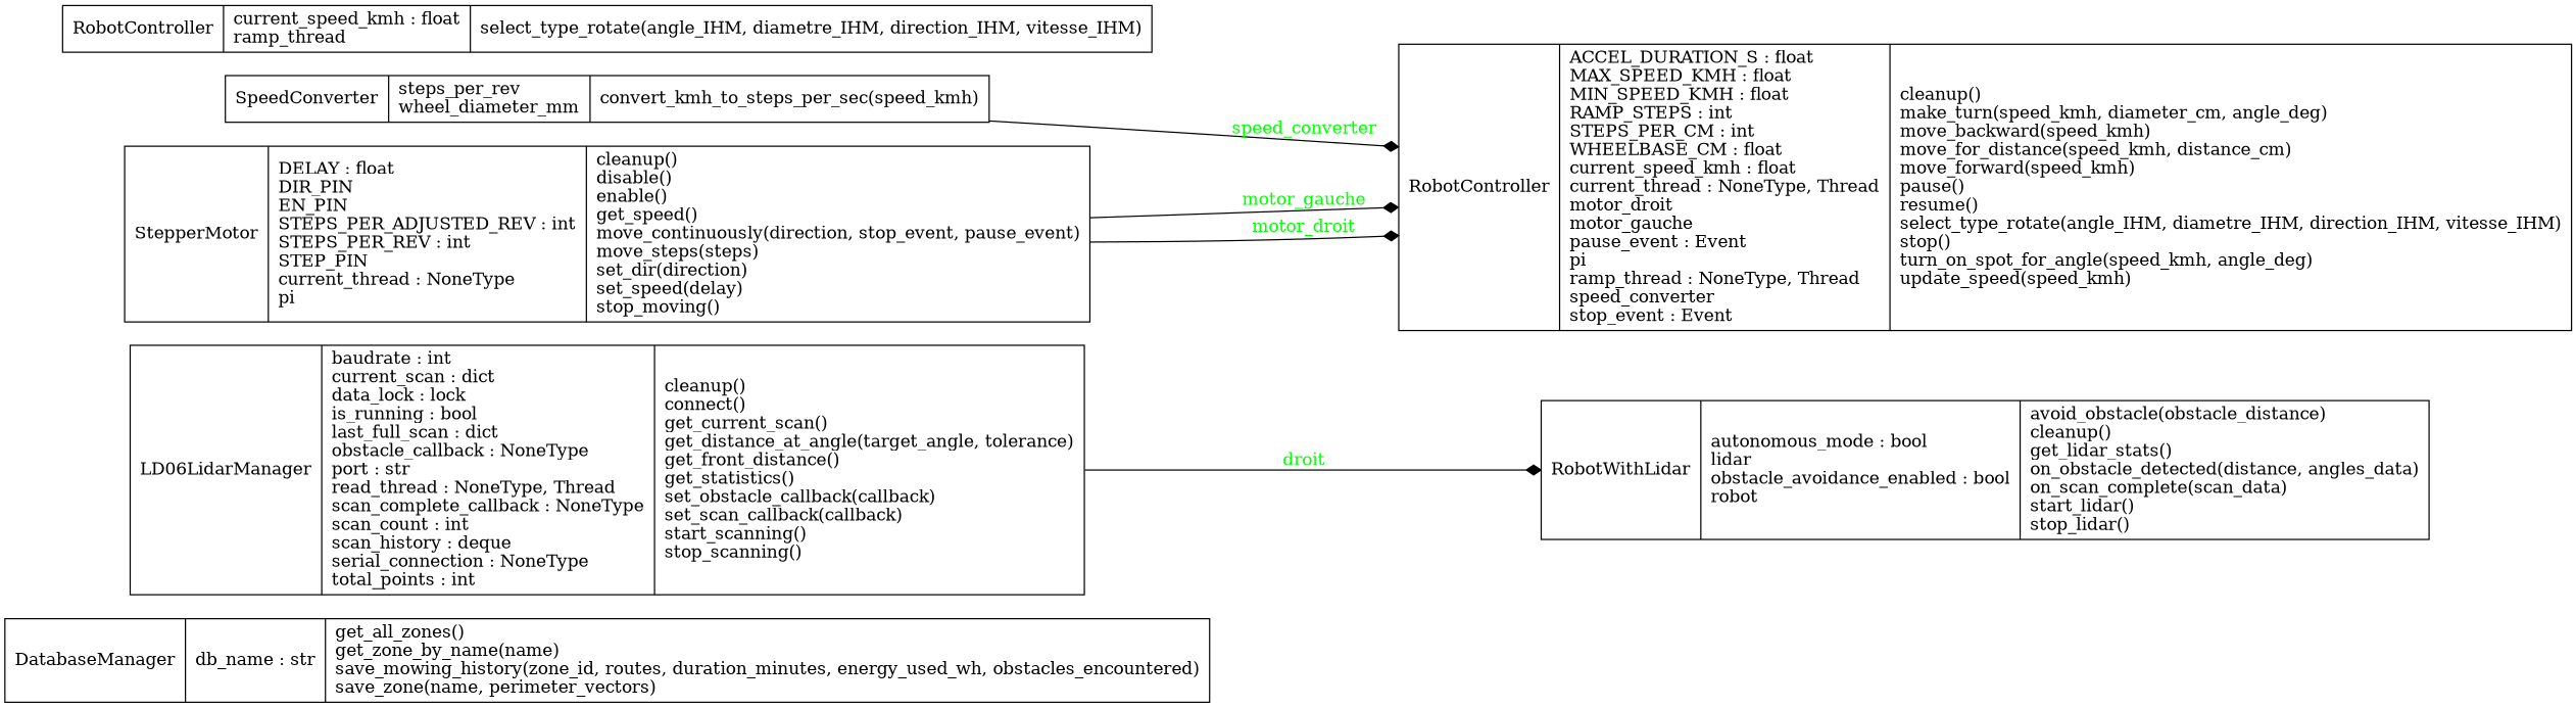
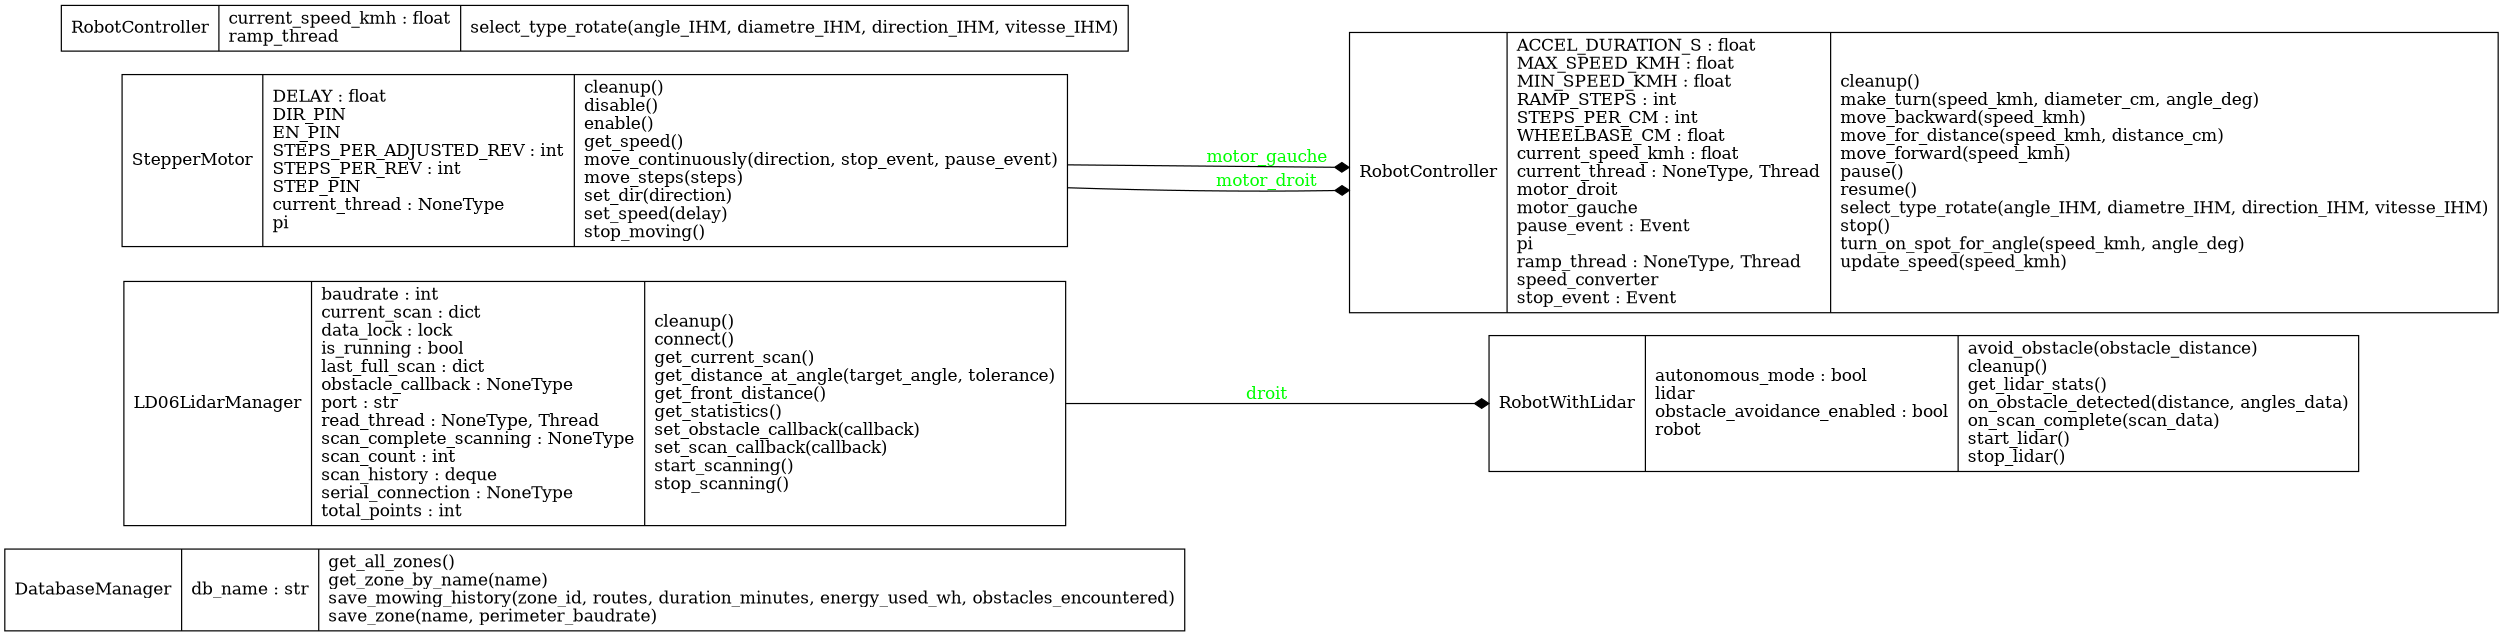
  digraph {
    rankdir=LR
    node [color=black fontcolor=black shape=record style=solid]
    edge [arrowhead=diamond arrowtail=none fontcolor=green style=solid]
-   n1 [label=<{DatabaseManager|db_name : str<br ALIGN="LEFT"/>|get_all_zones()<br ALIGN="LEFT"/>get_zone_by_name(name)<br ALIGN="LEFT"/>save_mowing_history(zone_id, routes, duration_minutes, energy_used_wh, obstacles_encountered)<br ALIGN="LEFT"/>save_zone(name, perimeter_vectors)<br ALIGN="LEFT"/>}>]
-   n2 [label=<{LD06LidarManager|baudrate : int<br ALIGN="LEFT"/>current_scan : dict<br ALIGN="LEFT"/>data_lock : lock<br ALIGN="LEFT"/>is_running : bool<br ALIGN="LEFT"/>last_full_scan : dict<br ALIGN="LEFT"/>obstacle_callback : NoneType<br ALIGN="LEFT"/>port : str<br ALIGN="LEFT"/>read_thread : NoneType, Thread<br ALIGN="LEFT"/>scan_complete_callback : NoneType<br ALIGN="LEFT"/>scan_count : int<br ALIGN="LEFT"/>scan_history : deque<br ALIGN="LEFT"/>serial_connection : NoneType<br ALIGN="LEFT"/>total_points : int<br ALIGN="LEFT"/>|cleanup()<br ALIGN="LEFT"/>connect()<br ALIGN="LEFT"/>get_current_scan()<br ALIGN="LEFT"/>get_distance_at_angle(target_angle, tolerance)<br ALIGN="LEFT"/>get_front_distance()<br ALIGN="LEFT"/>get_statistics()<br ALIGN="LEFT"/>set_obstacle_callback(callback)<br ALIGN="LEFT"/>set_scan_callback(callback)<br ALIGN="LEFT"/>start_scanning()<br ALIGN="LEFT"/>stop_scanning()<br ALIGN="LEFT"/>}>]
+   n1 [label=<{DatabaseManager|db_name : str<br ALIGN="LEFT"/>|get_all_zones()<br ALIGN="LEFT"/>get_zone_by_name(name)<br ALIGN="LEFT"/>save_mowing_history(zone_id, routes, duration_minutes, energy_used_wh, obstacles_encountered)<br ALIGN="LEFT"/>save_zone(name, perimeter_baudrate)<br ALIGN="LEFT"/>}>]
+   n2 [label=<{LD06LidarManager|baudrate : int<br ALIGN="LEFT"/>current_scan : dict<br ALIGN="LEFT"/>data_lock : lock<br ALIGN="LEFT"/>is_running : bool<br ALIGN="LEFT"/>last_full_scan : dict<br ALIGN="LEFT"/>obstacle_callback : NoneType<br ALIGN="LEFT"/>port : str<br ALIGN="LEFT"/>read_thread : NoneType, Thread<br ALIGN="LEFT"/>scan_complete_scanning : NoneType<br ALIGN="LEFT"/>scan_count : int<br ALIGN="LEFT"/>scan_history : deque<br ALIGN="LEFT"/>serial_connection : NoneType<br ALIGN="LEFT"/>total_points : int<br ALIGN="LEFT"/>|cleanup()<br ALIGN="LEFT"/>connect()<br ALIGN="LEFT"/>get_current_scan()<br ALIGN="LEFT"/>get_distance_at_angle(target_angle, tolerance)<br ALIGN="LEFT"/>get_front_distance()<br ALIGN="LEFT"/>get_statistics()<br ALIGN="LEFT"/>set_obstacle_callback(callback)<br ALIGN="LEFT"/>set_scan_callback(callback)<br ALIGN="LEFT"/>start_scanning()<br ALIGN="LEFT"/>stop_scanning()<br ALIGN="LEFT"/>}>]
    n3 [label=<{RobotWithLidar|autonomous_mode : bool<br ALIGN="LEFT"/>lidar<br ALIGN="LEFT"/>obstacle_avoidance_enabled : bool<br ALIGN="LEFT"/>robot<br ALIGN="LEFT"/>|avoid_obstacle(obstacle_distance)<br ALIGN="LEFT"/>cleanup()<br ALIGN="LEFT"/>get_lidar_stats()<br ALIGN="LEFT"/>on_obstacle_detected(distance, angles_data)<br ALIGN="LEFT"/>on_scan_complete(scan_data)<br ALIGN="LEFT"/>start_lidar()<br ALIGN="LEFT"/>stop_lidar()<br ALIGN="LEFT"/>}>]
    n4 [label=<{RobotController|ACCEL_DURATION_S : float<br ALIGN="LEFT"/>MAX_SPEED_KMH : float<br ALIGN="LEFT"/>MIN_SPEED_KMH : float<br ALIGN="LEFT"/>RAMP_STEPS : int<br ALIGN="LEFT"/>STEPS_PER_CM : int<br ALIGN="LEFT"/>WHEELBASE_CM : float<br ALIGN="LEFT"/>current_speed_kmh : float<br ALIGN="LEFT"/>current_thread : NoneType, Thread<br ALIGN="LEFT"/>motor_droit<br ALIGN="LEFT"/>motor_gauche<br ALIGN="LEFT"/>pause_event : Event<br ALIGN="LEFT"/>pi<br ALIGN="LEFT"/>ramp_thread : NoneType, Thread<br ALIGN="LEFT"/>speed_converter<br ALIGN="LEFT"/>stop_event : Event<br ALIGN="LEFT"/>|cleanup()<br ALIGN="LEFT"/>make_turn(speed_kmh, diameter_cm, angle_deg)<br ALIGN="LEFT"/>move_backward(speed_kmh)<br ALIGN="LEFT"/>move_for_distance(speed_kmh, distance_cm)<br ALIGN="LEFT"/>move_forward(speed_kmh)<br ALIGN="LEFT"/>pause()<br ALIGN="LEFT"/>resume()<br ALIGN="LEFT"/>select_type_rotate(angle_IHM, diametre_IHM, direction_IHM, vitesse_IHM)<br ALIGN="LEFT"/>stop()<br ALIGN="LEFT"/>turn_on_spot_for_angle(speed_kmh, angle_deg)<br ALIGN="LEFT"/>update_speed(speed_kmh)<br ALIGN="LEFT"/>}>]
    n5 [label=<{RobotController|current_speed_kmh : float<br ALIGN="LEFT"/>ramp_thread<br ALIGN="LEFT"/>|select_type_rotate(angle_IHM, diametre_IHM, direction_IHM, vitesse_IHM)<br ALIGN="LEFT"/>}>]
-   n6 [label=<{SpeedConverter|steps_per_rev<br ALIGN="LEFT"/>wheel_diameter_mm<br ALIGN="LEFT"/>|convert_kmh_to_steps_per_sec(speed_kmh)<br ALIGN="LEFT"/>}>]
    n7 [label=<{StepperMotor|DELAY : float<br ALIGN="LEFT"/>DIR_PIN<br ALIGN="LEFT"/>EN_PIN<br ALIGN="LEFT"/>STEPS_PER_ADJUSTED_REV : int<br ALIGN="LEFT"/>STEPS_PER_REV : int<br ALIGN="LEFT"/>STEP_PIN<br ALIGN="LEFT"/>current_thread : NoneType<br ALIGN="LEFT"/>pi<br ALIGN="LEFT"/>|cleanup()<br ALIGN="LEFT"/>disable()<br ALIGN="LEFT"/>enable()<br ALIGN="LEFT"/>get_speed()<br ALIGN="LEFT"/>move_continuously(direction, stop_event, pause_event)<br ALIGN="LEFT"/>move_steps(steps)<br ALIGN="LEFT"/>set_dir(direction)<br ALIGN="LEFT"/>set_speed(delay)<br ALIGN="LEFT"/>stop_moving()<br ALIGN="LEFT"/>}>]
    n2 -> n3 [label=droit]
-   n6 -> n4 [label=speed_converter]
    n7 -> n4 [label=motor_gauche]
    n7 -> n4 [label=motor_droit]
  }
